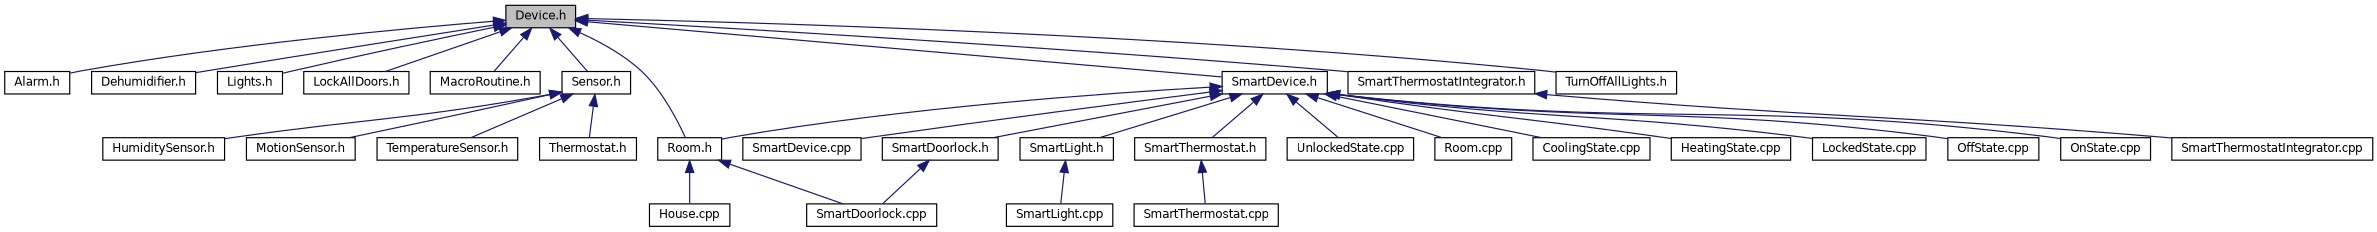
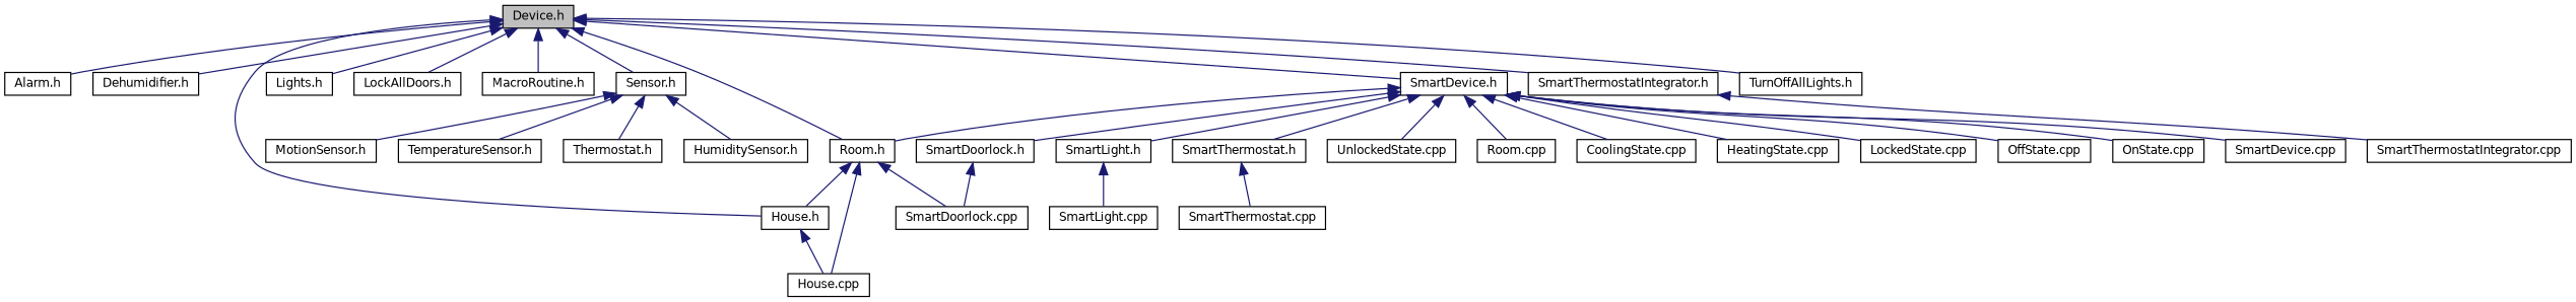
  digraph {
    fontname="DejaVu Sans"
    node [color=black fillcolor=white fontname="DejaVu Sans" fontsize=10 shape=record style=filled]
    edge [color=midnightblue dir=back fontname="DejaVu Sans" fontsize=10 labelfontname=Helvetica labelfontsize=10 style=solid]
    n1 [fillcolor=grey75 fontcolor=black height=0.2 label="Device.h" width=0.4]
    n2 [height=0.2 label="Alarm.h" width=0.4]
    n3 [height=0.2 label="Dehumidifier.h" width=0.4]
+   n4 [height=0.2 label="House.h" width=0.4]
    n5 [height=0.2 label="Lights.h" width=0.4]
    n6 [height=0.2 label="LockAllDoors.h" width=0.4]
    n7 [height=0.2 label="MacroRoutine.h" width=0.4]
    n8 [height=0.2 label="Room.h" width=0.4]
    n9 [height=0.2 label="Sensor.h" width=0.4]
    n10 [height=0.2 label="SmartDevice.h" width=0.4]
    n11 [height=0.2 label="SmartThermostatIntegrator.h" width=0.4]
    n12 [height=0.2 label="TurnOffAllLights.h" width=0.4]
    n13 [height=0.2 label="House.cpp" width=0.4]
    n14 [height=0.2 label="SmartDoorlock.cpp" width=0.4]
    n15 [height=0.2 label="Thermostat.h" width=0.4]
    n16 [height=0.2 label="HumiditySensor.h" width=0.4]
    n17 [height=0.2 label="MotionSensor.h" width=0.4]
    n18 [height=0.2 label="TemperatureSensor.h" width=0.4]
    n19 [height=0.2 label="Room.cpp" width=0.4]
    n20 [height=0.2 label="CoolingState.cpp" width=0.4]
    n21 [height=0.2 label="HeatingState.cpp" width=0.4]
    n22 [height=0.2 label="LockedState.cpp" width=0.4]
    n23 [height=0.2 label="OffState.cpp" width=0.4]
    n24 [height=0.2 label="OnState.cpp" width=0.4]
    n25 [height=0.2 label="SmartDevice.cpp" width=0.4]
    n26 [height=0.2 label="SmartDoorlock.h" width=0.4]
    n27 [height=0.2 label="SmartLight.h" width=0.4]
    n28 [height=0.2 label="SmartThermostat.h" width=0.4]
    n29 [height=0.2 label="UnlockedState.cpp" width=0.4]
    n30 [height=0.2 label="SmartThermostatIntegrator.cpp" width=0.4]
    n31 [height=0.2 label="SmartLight.cpp" width=0.4]
    n32 [height=0.2 label="SmartThermostat.cpp" width=0.4]
    n1 -> n2
    n1 -> n3
+   n1 -> n4
    n1 -> n5
    n1 -> n6
    n1 -> n7
    n1 -> n8
    n1 -> n9
    n1 -> n10
    n1 -> n11
    n1 -> n12
+   n4 -> n13
+   n8 -> n4
    n8 -> n13
    n8 -> n14
    n9 -> n15
    n9 -> n16
    n9 -> n17
    n9 -> n18
    n10 -> n8
    n10 -> n19
    n10 -> n20
    n10 -> n21
    n10 -> n22
    n10 -> n23
    n10 -> n24
    n10 -> n25
    n10 -> n26
    n10 -> n27
    n10 -> n28
    n10 -> n29
    n11 -> n30
    n26 -> n14
    n27 -> n31
    n28 -> n32
  }
